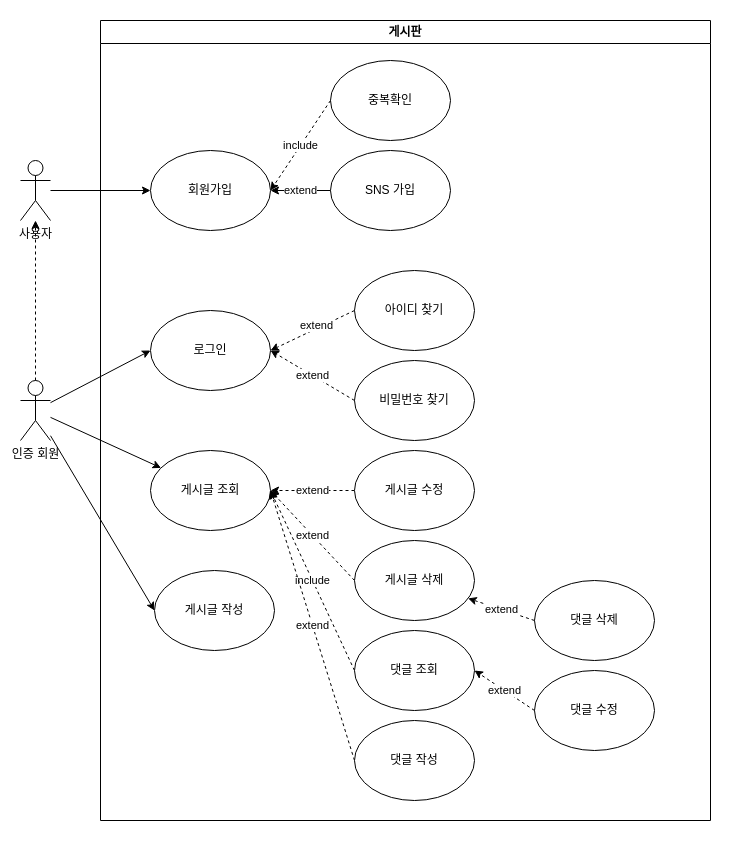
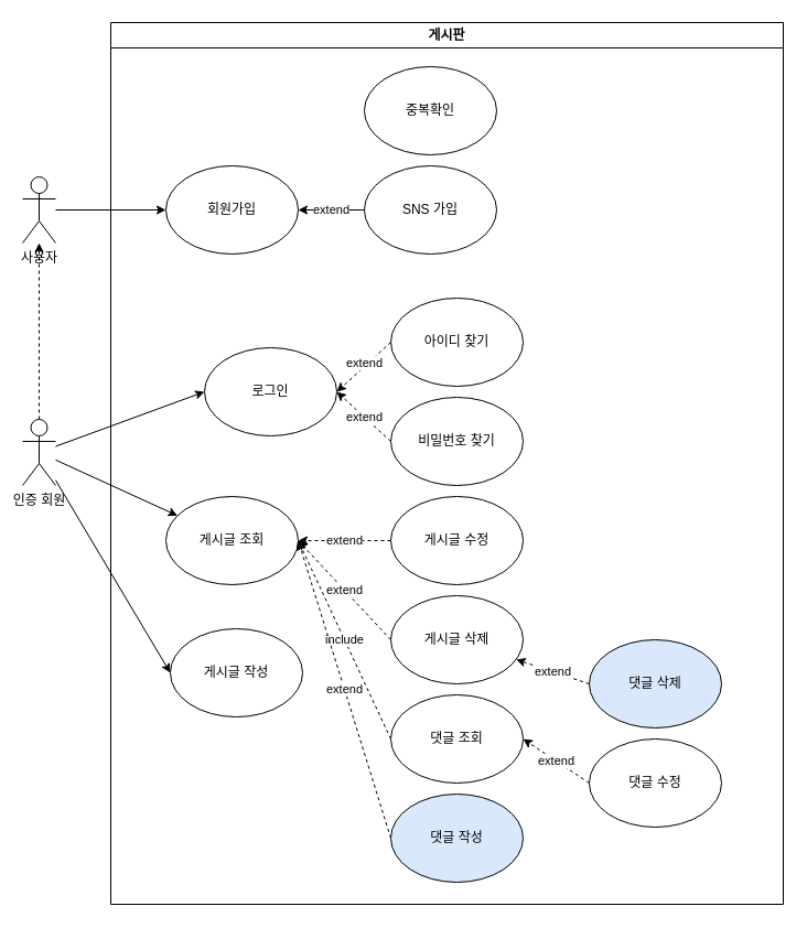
  <mxCell id="0" />
  <mxCell id="1" parent="0" />
  <mxCell id="2" value="" style="rounded=0;orthogonalLoop=1;jettySize=auto;html=1;" parent="1" source="3" target="12" edge="1"><mxGeometry relative="1" as="geometry" /></mxCell>
  <mxCell id="3" value="인증 회원" style="shape=umlActor;verticalLabelPosition=bottom;verticalAlign=top;html=1;outlineConnect=0;" parent="1" vertex="1"><mxGeometry x="20" y="380" width="30" height="60" as="geometry" /></mxCell>
  <mxCell id="4" value="" style="endArrow=classic;html=1;rounded=0;entryX=0;entryY=0.5;entryDx=0;entryDy=0;" parent="1" source="3" target="10" edge="1"><mxGeometry width="50" height="50" relative="1" as="geometry"><mxPoint x="380" y="330" as="sourcePoint" /><mxPoint x="430" y="280" as="targetPoint" /></mxGeometry></mxCell>
  <mxCell id="5" value="" style="endArrow=classic;html=1;rounded=0;entryX=0;entryY=0.5;entryDx=0;entryDy=0;" parent="1" source="3" target="11" edge="1"><mxGeometry width="50" height="50" relative="1" as="geometry"><mxPoint x="380" y="330" as="sourcePoint" /><mxPoint x="430" y="280" as="targetPoint" /></mxGeometry></mxCell>
  <mxCell id="6" value="" style="rounded=0;orthogonalLoop=1;jettySize=auto;html=1;" parent="1" source="7" target="30" edge="1"><mxGeometry relative="1" as="geometry" /></mxCell>
  <mxCell id="7" value="사용자" style="shape=umlActor;verticalLabelPosition=bottom;verticalAlign=top;html=1;outlineConnect=0;" parent="1" vertex="1"><mxGeometry x="20" y="160" width="30" height="60" as="geometry" /></mxCell>
  <mxCell id="8" value="" style="endArrow=classic;html=1;rounded=0;exitX=0.5;exitY=0;exitDx=0;exitDy=0;exitPerimeter=0;dashed=1;" parent="1" source="3" target="7" edge="1"><mxGeometry width="50" height="50" relative="1" as="geometry"><mxPoint x="380" y="330" as="sourcePoint" /><mxPoint x="430" y="280" as="targetPoint" /></mxGeometry></mxCell>
  <mxCell id="9" value="게시판" style="swimlane;whiteSpace=wrap;html=1;" parent="1" vertex="1"><mxGeometry x="100" y="20" width="610" height="800" as="geometry" /></mxCell>
- <mxCell id="10" value="로그인" style="ellipse;whiteSpace=wrap;html=1;" parent="9" vertex="1"><mxGeometry x="50" y="290" width="120" height="80" as="geometry" /></mxCell>
+ <mxCell id="10" value="로그인" style="ellipse;whiteSpace=wrap;html=1;" parent="9" vertex="1"><mxGeometry x="85" y="295" width="120" height="80" as="geometry" /></mxCell>
  <mxCell id="11" value="게시글 작성" style="ellipse;whiteSpace=wrap;html=1;" parent="9" vertex="1"><mxGeometry x="54" y="550" width="120" height="80" as="geometry" /></mxCell>
  <mxCell id="12" value="게시글 조회" style="ellipse;whiteSpace=wrap;html=1;" parent="9" vertex="1"><mxGeometry x="50" y="430" width="120" height="80" as="geometry" /></mxCell>
  <mxCell id="13" value="extend" style="endArrow=classic;html=1;rounded=0;exitX=0;exitY=0.5;exitDx=0;exitDy=0;entryX=1;entryY=0.5;entryDx=0;entryDy=0;dashed=1;" parent="9" source="17" target="12" edge="1"><mxGeometry width="50" height="50" relative="1" as="geometry"><mxPoint x="284" y="490" as="sourcePoint" /><mxPoint x="334" y="440" as="targetPoint" /></mxGeometry></mxCell>
  <mxCell id="14" value="extend" style="endArrow=classic;html=1;rounded=0;exitX=0;exitY=0.5;exitDx=0;exitDy=0;entryX=1;entryY=0.5;entryDx=0;entryDy=0;dashed=1;" parent="9" source="18" target="12" edge="1"><mxGeometry width="50" height="50" relative="1" as="geometry"><mxPoint x="284" y="490" as="sourcePoint" /><mxPoint x="334" y="440" as="targetPoint" /></mxGeometry></mxCell>
  <mxCell id="15" value="include" style="endArrow=classic;html=1;rounded=0;exitX=0;exitY=0.5;exitDx=0;exitDy=0;entryX=1;entryY=0.5;entryDx=0;entryDy=0;dashed=1;" parent="9" source="20" target="12" edge="1"><mxGeometry width="50" height="50" relative="1" as="geometry"><mxPoint x="284" y="490" as="sourcePoint" /><mxPoint x="334" y="440" as="targetPoint" /></mxGeometry></mxCell>
  <mxCell id="16" value="extend" style="endArrow=classic;html=1;rounded=0;exitX=0;exitY=0.5;exitDx=0;exitDy=0;entryX=1;entryY=0.5;entryDx=0;entryDy=0;dashed=1;" parent="9" source="19" target="12" edge="1"><mxGeometry width="50" height="50" relative="1" as="geometry"><mxPoint x="284" y="490" as="sourcePoint" /><mxPoint x="194" y="520" as="targetPoint" /></mxGeometry></mxCell>
  <mxCell id="17" value="게시글 수정" style="ellipse;whiteSpace=wrap;html=1;" parent="9" vertex="1"><mxGeometry x="254" y="430" width="120" height="80" as="geometry" /></mxCell>
  <mxCell id="18" value="게시글 삭제" style="ellipse;whiteSpace=wrap;html=1;" parent="9" vertex="1"><mxGeometry x="254" y="520" width="120" height="80" as="geometry" /></mxCell>
- <mxCell id="19" value="댓글 작성" style="ellipse;whiteSpace=wrap;html=1;" parent="9" vertex="1"><mxGeometry x="254" y="700" width="120" height="80" as="geometry" /></mxCell>
+ <mxCell id="19" value="댓글 작성" style="ellipse;whiteSpace=wrap;html=1;fillColor=#dae8fc;" parent="9" vertex="1"><mxGeometry x="254" y="700" width="120" height="80" as="geometry" /></mxCell>
  <mxCell id="20" value="댓글 조회" style="ellipse;whiteSpace=wrap;html=1;" parent="9" vertex="1"><mxGeometry x="254" y="610" width="120" height="80" as="geometry" /></mxCell>
  <mxCell id="21" value="댓글 수정" style="ellipse;whiteSpace=wrap;html=1;" parent="9" vertex="1"><mxGeometry x="434" y="650" width="120" height="80" as="geometry" /></mxCell>
- <mxCell id="22" value="댓글 삭제" style="ellipse;whiteSpace=wrap;html=1;" parent="9" vertex="1"><mxGeometry x="434" y="560" width="120" height="80" as="geometry" /></mxCell>
+ <mxCell id="22" value="댓글 삭제" style="ellipse;whiteSpace=wrap;html=1;fillColor=#dae8fc;" parent="9" vertex="1"><mxGeometry x="434" y="560" width="120" height="80" as="geometry" /></mxCell>
  <mxCell id="23" value="extend" style="endArrow=classic;html=1;rounded=0;exitX=0;exitY=0.5;exitDx=0;exitDy=0;dashed=1;" parent="9" source="22" target="18" edge="1"><mxGeometry width="50" height="50" relative="1" as="geometry"><mxPoint x="294" y="600" as="sourcePoint" /><mxPoint x="344" y="550" as="targetPoint" /></mxGeometry></mxCell>
  <mxCell id="24" value="extend" style="endArrow=classic;html=1;rounded=0;exitX=0;exitY=0.5;exitDx=0;exitDy=0;entryX=1;entryY=0.5;entryDx=0;entryDy=0;dashed=1;" parent="9" source="21" target="20" edge="1"><mxGeometry width="50" height="50" relative="1" as="geometry"><mxPoint x="294" y="600" as="sourcePoint" /><mxPoint x="344" y="550" as="targetPoint" /></mxGeometry></mxCell>
  <mxCell id="25" value="아이디 찾기" style="ellipse;whiteSpace=wrap;html=1;" parent="9" vertex="1"><mxGeometry x="254" y="250" width="120" height="80" as="geometry" /></mxCell>
  <mxCell id="26" value="비밀번호 찾기" style="ellipse;whiteSpace=wrap;html=1;" parent="9" vertex="1"><mxGeometry x="254" y="340" width="120" height="80" as="geometry" /></mxCell>
  <mxCell id="27" value="extend" style="endArrow=classic;html=1;rounded=0;exitX=0;exitY=0.5;exitDx=0;exitDy=0;entryX=1;entryY=0.5;entryDx=0;entryDy=0;dashed=1;" parent="9" source="26" target="10" edge="1"><mxGeometry width="50" height="50" relative="1" as="geometry"><mxPoint x="284" y="490" as="sourcePoint" /><mxPoint x="334" y="440" as="targetPoint" /></mxGeometry></mxCell>
  <mxCell id="28" value="" style="endArrow=classic;html=1;rounded=0;exitX=0;exitY=0.5;exitDx=0;exitDy=0;entryX=1;entryY=0.5;entryDx=0;entryDy=0;dashed=1;" parent="9" source="25" target="10" edge="1"><mxGeometry width="50" height="50" relative="1" as="geometry"><mxPoint x="284" y="490" as="sourcePoint" /><mxPoint x="334" y="440" as="targetPoint" /></mxGeometry></mxCell>
  <mxCell id="29" value="extend" style="edgeLabel;html=1;align=center;verticalAlign=middle;resizable=0;points=[];" parent="28" vertex="1" connectable="0"><mxGeometry x="-0.109" y="-3" relative="1" as="geometry"><mxPoint as="offset" /></mxGeometry></mxCell>
  <mxCell id="30" value="회원가입" style="ellipse;whiteSpace=wrap;html=1;" parent="9" vertex="1"><mxGeometry x="50" y="130" width="120" height="80" as="geometry" /></mxCell>
  <mxCell id="31" value="SNS 가입" style="ellipse;whiteSpace=wrap;html=1;" parent="9" vertex="1"><mxGeometry x="230" y="130" width="120" height="80" as="geometry" /></mxCell>
  <mxCell id="32" value="extend" style="endArrow=classic;html=1;rounded=0;exitX=0;exitY=0.5;exitDx=0;exitDy=0;entryX=1;entryY=0.5;entryDx=0;entryDy=0;" parent="9" source="31" target="30" edge="1"><mxGeometry width="50" height="50" relative="1" as="geometry"><mxPoint x="280" y="450" as="sourcePoint" /><mxPoint x="170" y="190" as="targetPoint" /><mxPoint as="offset" /></mxGeometry></mxCell>
  <mxCell id="33" value="중복확인" style="ellipse;whiteSpace=wrap;html=1;" parent="9" vertex="1"><mxGeometry x="230" y="40" width="120" height="80" as="geometry" /></mxCell>
- <mxCell id="34" value="include" style="endArrow=classic;html=1;rounded=0;exitX=0;exitY=0.5;exitDx=0;exitDy=0;entryX=1;entryY=0.5;entryDx=0;entryDy=0;dashed=1;" parent="9" source="33" target="30" edge="1"><mxGeometry width="50" height="50" relative="1" as="geometry"><mxPoint x="230" y="110" as="sourcePoint" /><mxPoint x="170" y="190" as="targetPoint" /></mxGeometry></mxCell>
